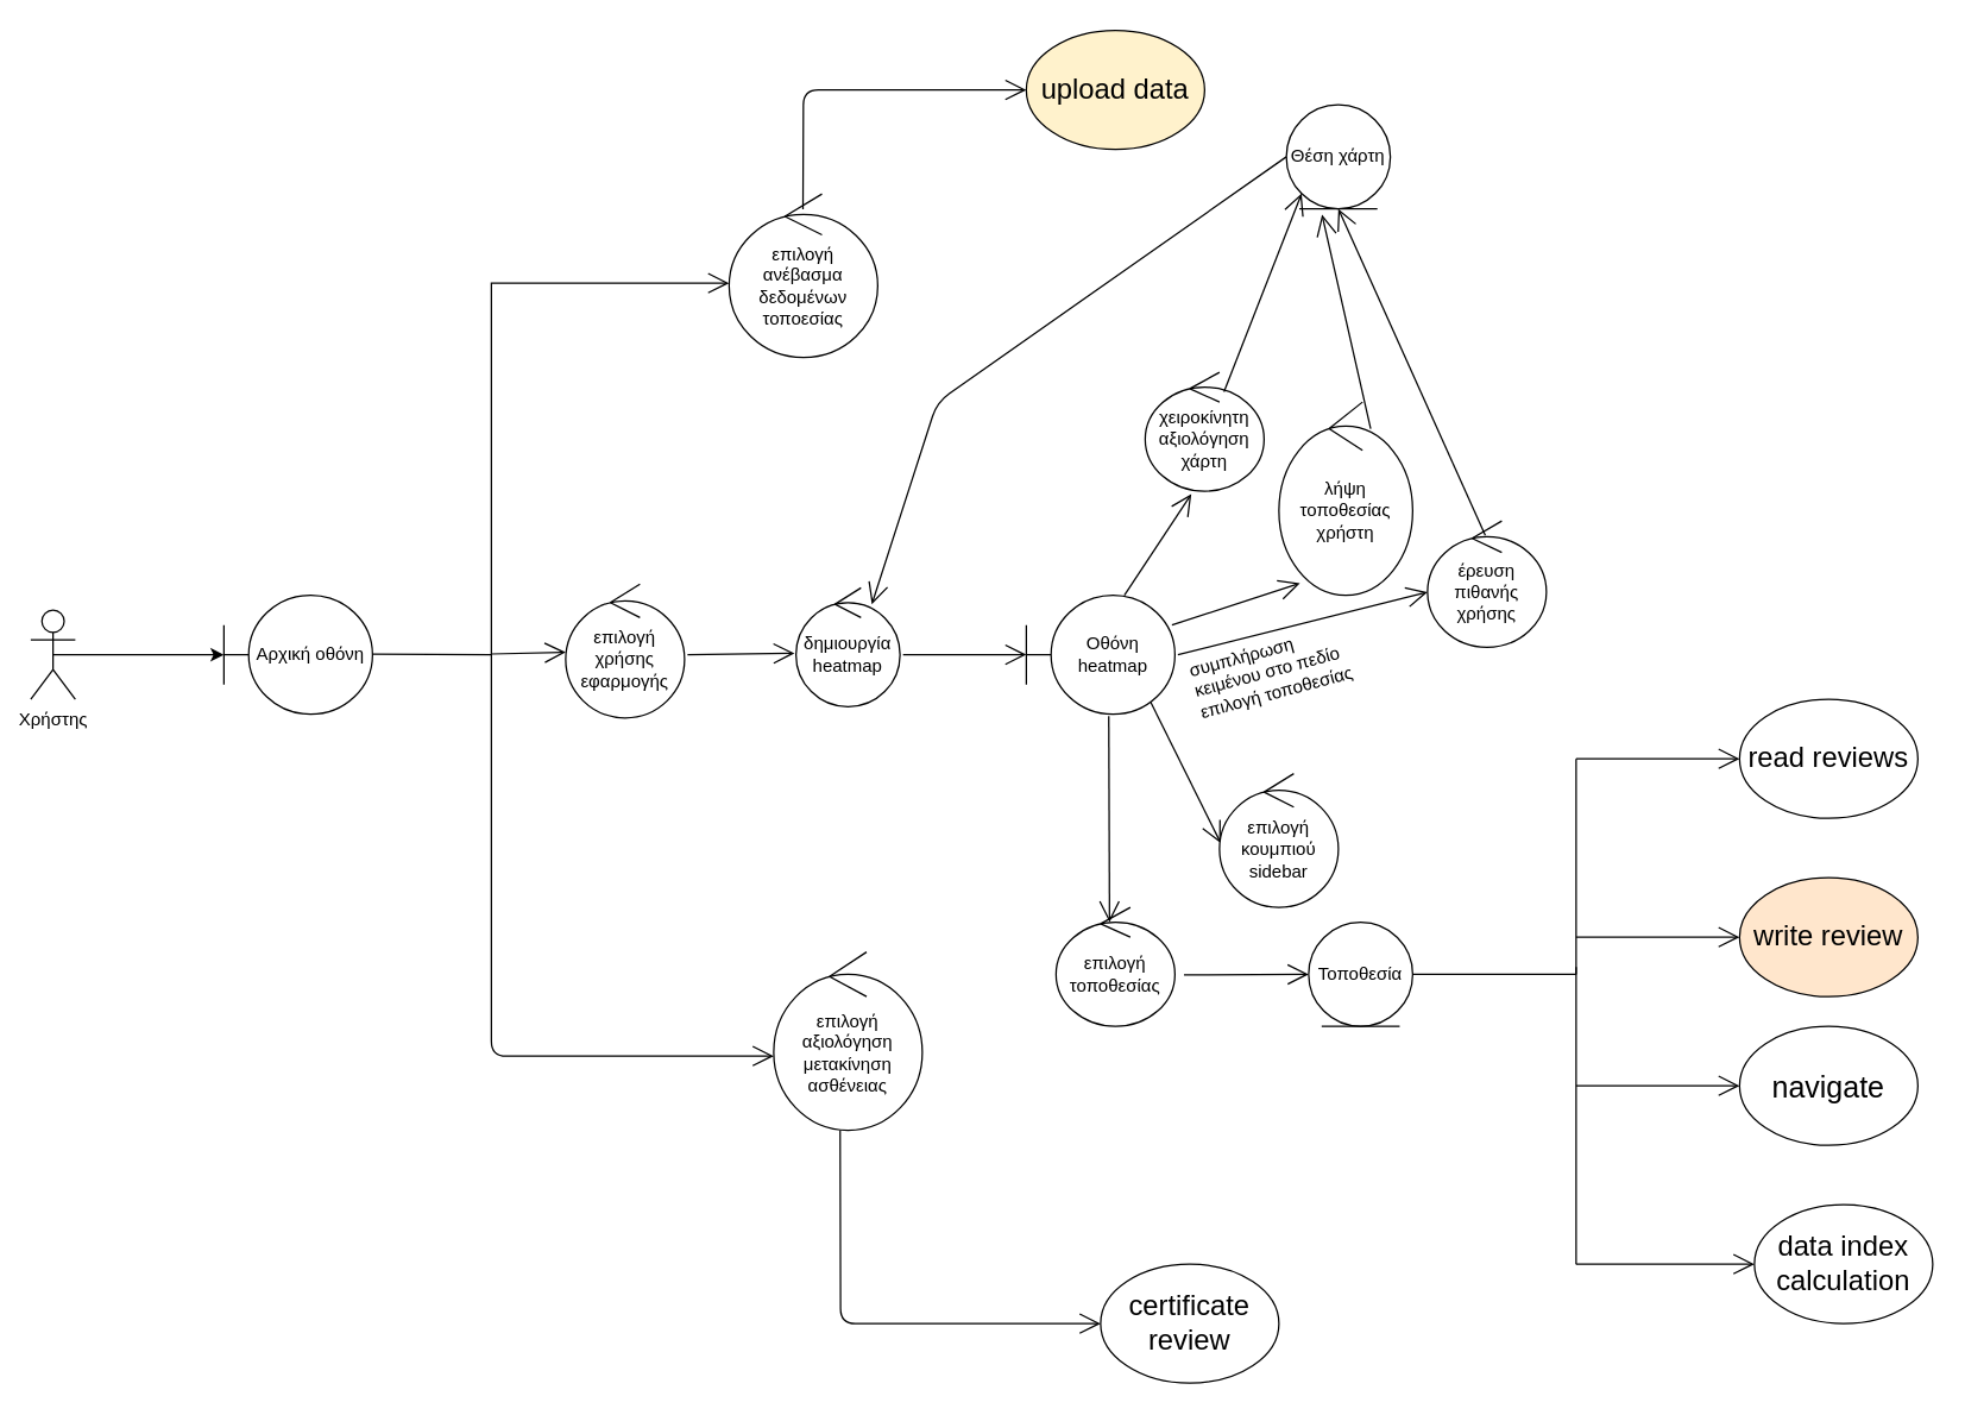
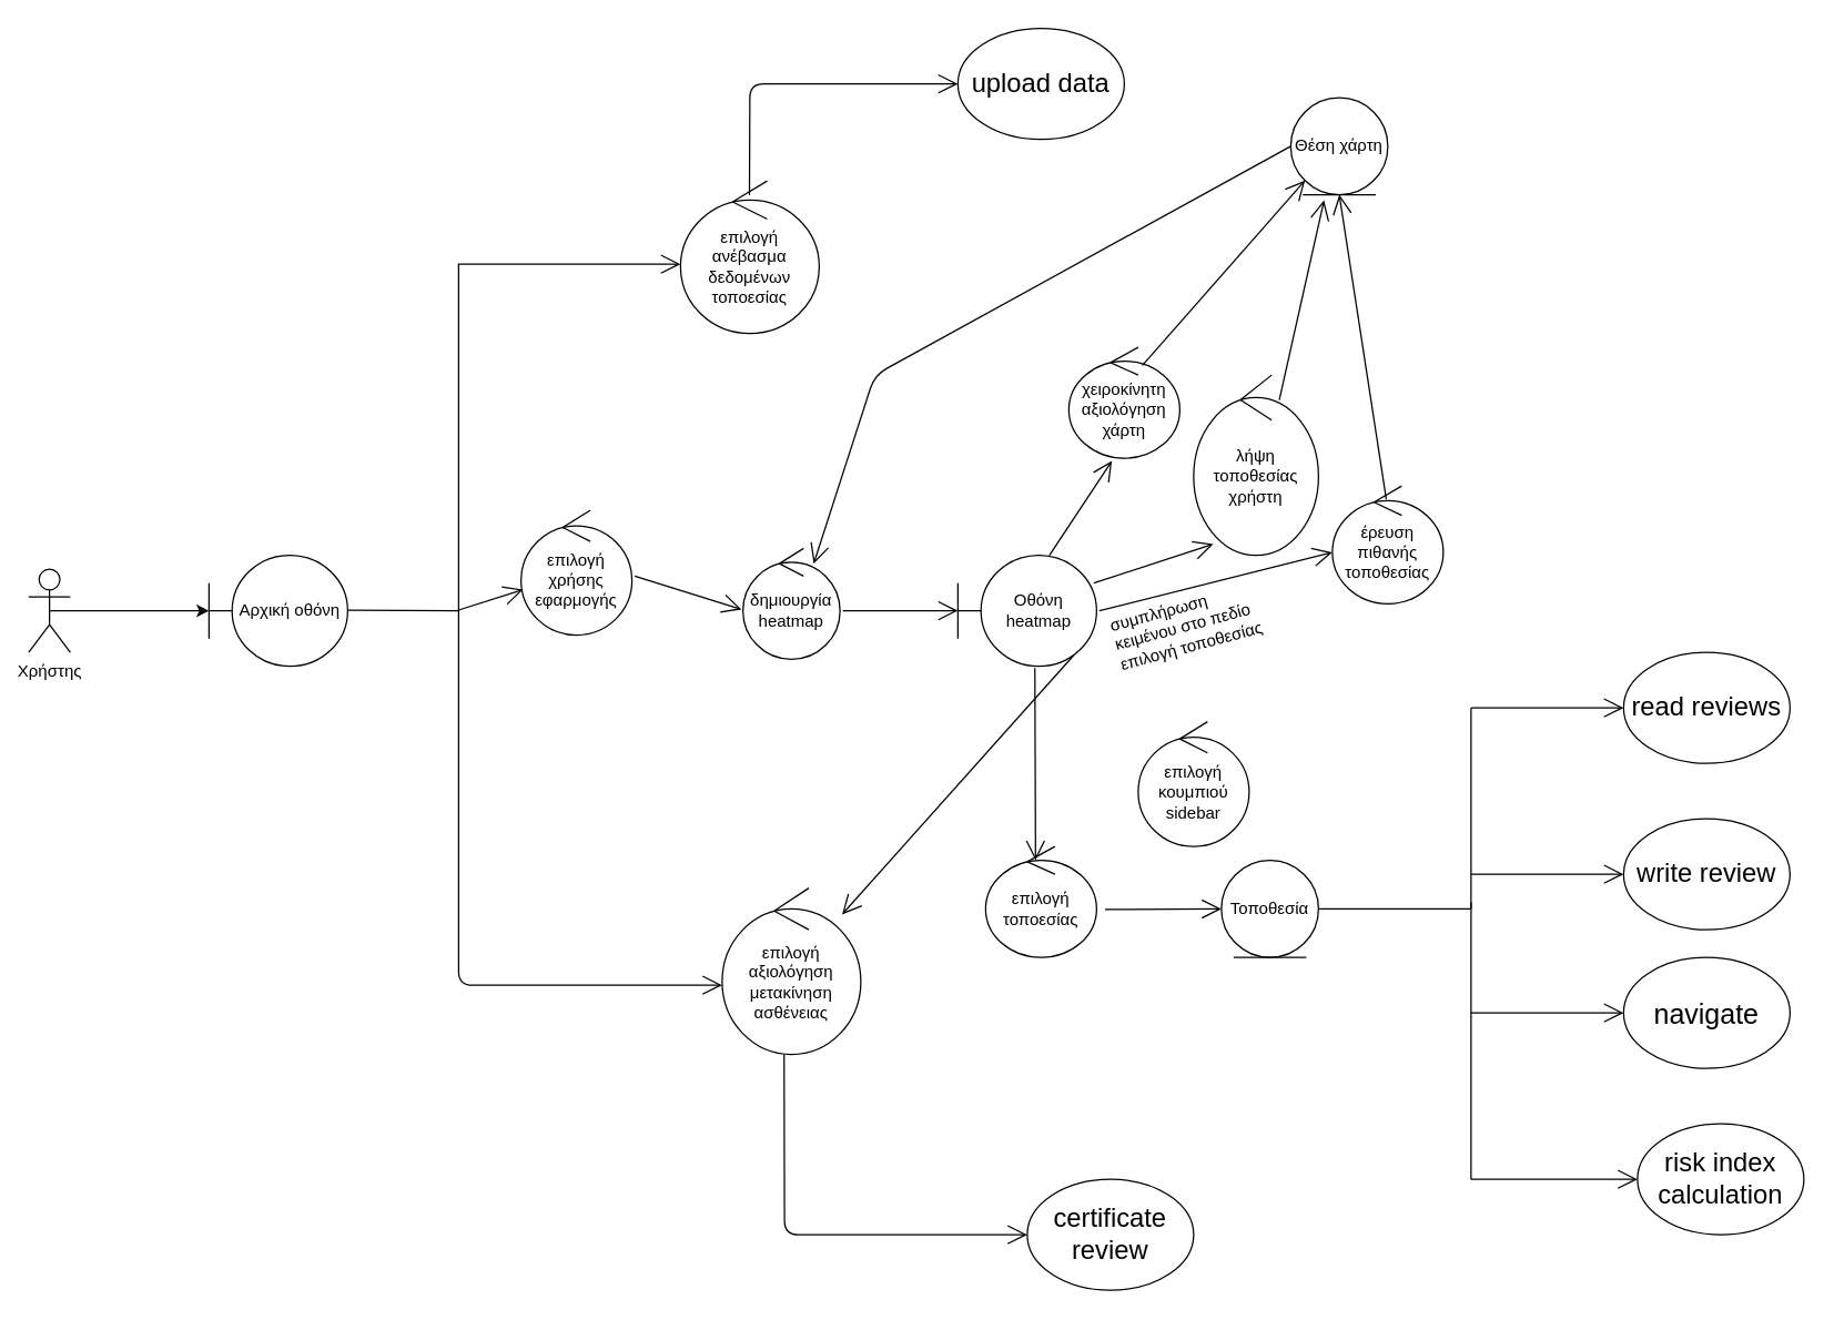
  <mxCell id="0" />
  <mxCell id="1" parent="0" />
  <mxCell id="2" style="edgeStyle=orthogonalEdgeStyle;rounded=0;orthogonalLoop=1;jettySize=auto;html=1;exitX=0.5;exitY=0.5;exitDx=0;exitDy=0;exitPerimeter=0;" parent="1" source="3" edge="1"><mxGeometry relative="1" as="geometry"><mxPoint x="150" y="440" as="targetPoint" /></mxGeometry></mxCell>
  <mxCell id="3" value="Χρήστης" style="shape=umlActor;verticalLabelPosition=bottom;verticalAlign=top;html=1;outlineConnect=0;" parent="1" vertex="1"><mxGeometry x="20" y="410" width="30" height="60" as="geometry" /></mxCell>
  <mxCell id="4" value="Αρχική οθόνη" style="shape=umlBoundary;whiteSpace=wrap;html=1;gradientColor=#ffffff;" parent="1" vertex="1"><mxGeometry x="150" y="400" width="100" height="80" as="geometry" /></mxCell>
  <mxCell id="5" value="" style="endArrow=open;endFill=1;endSize=12;html=1;rounded=0;" parent="1" edge="1"><mxGeometry width="160" relative="1" as="geometry"><mxPoint x="250" y="439.5" as="sourcePoint" /><mxPoint x="490" y="190" as="targetPoint" /><Array as="points"><mxPoint x="330" y="440" /><mxPoint x="330" y="190" /></Array></mxGeometry></mxCell>
  <mxCell id="6" value="επιλογή ανέβασμα δεδομένων τοποεσίας" style="ellipse;shape=umlControl;whiteSpace=wrap;html=1;gradientColor=#ffffff;" parent="1" vertex="1"><mxGeometry x="490" y="130" width="100" height="110" as="geometry" /></mxCell>
  <mxCell id="7" value="" style="endArrow=open;endFill=1;endSize=12;html=1;" parent="1" edge="1"><mxGeometry width="160" relative="1" as="geometry"><mxPoint x="330" y="440" as="sourcePoint" /><mxPoint x="520" y="710" as="targetPoint" /><Array as="points"><mxPoint x="330" y="710" /></Array></mxGeometry></mxCell>
  <mxCell id="8" value="επιλογή αξιολόγηση μετακίνηση ασθένειας" style="ellipse;shape=umlControl;whiteSpace=wrap;html=1;gradientColor=#ffffff;" parent="1" vertex="1"><mxGeometry x="520" y="640" width="100" height="120" as="geometry" /></mxCell>
  <mxCell id="9" value="" style="endArrow=open;endFill=1;endSize=12;html=1;startArrow=none;exitX=1.025;exitY=0.528;exitDx=0;exitDy=0;exitPerimeter=0;entryX=-0.014;entryY=0.55;entryDx=0;entryDy=0;entryPerimeter=0;" parent="1" edge="1" target="43" source="41"><mxGeometry width="160" relative="1" as="geometry"><mxPoint x="420" y="390" as="sourcePoint" /><mxPoint x="520" y="440" as="targetPoint" /></mxGeometry></mxCell>
  <mxCell id="10" value="" style="endArrow=open;endFill=1;endSize=12;html=1;exitX=1.029;exitY=0.563;exitDx=0;exitDy=0;exitPerimeter=0;" parent="1" edge="1" source="43"><mxGeometry width="160" relative="1" as="geometry"><mxPoint x="610" y="440" as="sourcePoint" /><mxPoint x="690" y="440" as="targetPoint" /></mxGeometry></mxCell>
  <mxCell id="11" value="Οθόνη heatmap" style="shape=umlBoundary;whiteSpace=wrap;html=1;gradientColor=#ffffff;" parent="1" vertex="1"><mxGeometry x="690" y="400" width="100" height="80" as="geometry" /></mxCell>
  <mxCell id="12" value="" style="endArrow=open;endFill=1;endSize=12;html=1;exitX=0.98;exitY=0.25;exitDx=0;exitDy=0;exitPerimeter=0;entryX=0.157;entryY=0.938;entryDx=0;entryDy=0;entryPerimeter=0;" parent="1" source="11" target="13" edge="1"><mxGeometry width="160" relative="1" as="geometry"><mxPoint x="670" y="340" as="sourcePoint" /><mxPoint x="748" y="270" as="targetPoint" /></mxGeometry></mxCell>
  <mxCell id="13" value="λήψη τοποθεσίας χρήστη" style="ellipse;shape=umlControl;whiteSpace=wrap;html=1;gradientColor=#ffffff;" parent="1" vertex="1"><mxGeometry x="860" y="270" width="90" height="130" as="geometry" /></mxCell>
  <mxCell id="14" value="" style="endArrow=open;endFill=1;endSize=12;html=1;exitX=0.686;exitY=0.138;exitDx=0;exitDy=0;exitPerimeter=0;entryX=0.343;entryY=1.057;entryDx=0;entryDy=0;entryPerimeter=0;" parent="1" source="13" target="15" edge="1"><mxGeometry width="160" relative="1" as="geometry"><mxPoint x="790" y="260" as="sourcePoint" /><mxPoint x="890" y="210" as="targetPoint" /></mxGeometry></mxCell>
- <mxCell id="15" value="Θέση χάρτη" style="ellipse;shape=umlEntity;whiteSpace=wrap;html=1;gradientColor=#ffffff;" parent="1" vertex="1"><mxGeometry x="865" y="70" width="70" height="70" as="geometry" /></mxCell>
- <mxCell id="16" value="έρευση πιθανής χρήσης" style="ellipse;shape=umlControl;whiteSpace=wrap;html=1;gradientColor=#ffffff;" parent="1" vertex="1"><mxGeometry x="960" y="350" width="80" height="85" as="geometry" /></mxCell>
+ <mxCell id="15" value="Θέση χάρτη" style="ellipse;shape=umlEntity;whiteSpace=wrap;html=1;gradientColor=#ffffff;" parent="1" vertex="1"><mxGeometry x="930" width="70" height="70" as="geometry" y="70" /></mxCell>
+ <mxCell id="16" value="έρευση πιθανής τοποθεσίας" style="ellipse;shape=umlControl;whiteSpace=wrap;html=1;gradientColor=#ffffff;" parent="1" vertex="1"><mxGeometry x="960" y="350" width="80" height="85" as="geometry" /></mxCell>
  <mxCell id="17" value="" style="endArrow=open;endFill=0;html=1;exitX=1.02;exitY=0.5;exitDx=0;exitDy=0;exitPerimeter=0;startArrow=none;startFill=0;entryX=0;entryY=0.563;entryDx=0;entryDy=0;entryPerimeter=0;endSize=12;" parent="1" source="11" target="16" edge="1"><mxGeometry width="160" relative="1" as="geometry"><mxPoint x="792" y="440" as="sourcePoint" /><mxPoint x="870" y="436" as="targetPoint" /></mxGeometry></mxCell>
  <mxCell id="18" value="" style="endArrow=open;endFill=1;endSize=12;html=1;exitX=0.486;exitY=0.113;exitDx=0;exitDy=0;exitPerimeter=0;entryX=0.5;entryY=1;entryDx=0;entryDy=0;" parent="1" source="16" target="15" edge="1"><mxGeometry width="160" relative="1" as="geometry"><mxPoint x="670" y="400" as="sourcePoint" /><mxPoint x="830" y="400" as="targetPoint" /></mxGeometry></mxCell>
  <mxCell id="19" value="" style="endArrow=open;endFill=1;endSize=12;html=1;exitX=0.555;exitY=1.016;exitDx=0;exitDy=0;exitPerimeter=0;" parent="1" source="11" edge="1"><mxGeometry width="160" relative="1" as="geometry"><mxPoint x="700" y="500" as="sourcePoint" /><mxPoint x="746" y="620" as="targetPoint" /></mxGeometry></mxCell>
- <mxCell id="20" value="επιλογή τοποθεσίας" style="ellipse;shape=umlControl;whiteSpace=wrap;html=1;gradientColor=#ffffff;" parent="1" vertex="1"><mxGeometry x="710" y="610" width="80" height="80" as="geometry" /></mxCell>
+ <mxCell id="20" value="επιλογή τοποεσίας" style="ellipse;shape=umlControl;whiteSpace=wrap;html=1;gradientColor=#ffffff;" parent="1" vertex="1"><mxGeometry x="710" y="610" width="80" height="80" as="geometry" /></mxCell>
  <mxCell id="21" value="" style="endArrow=open;endFill=1;endSize=12;html=1;exitX=1.076;exitY=0.568;exitDx=0;exitDy=0;exitPerimeter=0;" parent="1" source="20" edge="1"><mxGeometry width="160" relative="1" as="geometry"><mxPoint x="840" y="620" as="sourcePoint" /><mxPoint x="880" y="655" as="targetPoint" /></mxGeometry></mxCell>
  <mxCell id="22" value="Τοποθεσία" style="ellipse;shape=umlEntity;whiteSpace=wrap;html=1;gradientColor=#ffffff;" parent="1" vertex="1"><mxGeometry x="880" y="620" width="70" height="70" as="geometry" /></mxCell>
  <mxCell id="23" value="" style="endArrow=none;endFill=0;endSize=12;html=1;exitX=1;exitY=0.5;exitDx=0;exitDy=0;" parent="1" source="22" edge="1"><mxGeometry width="160" relative="1" as="geometry"><mxPoint x="930" y="640" as="sourcePoint" /><mxPoint x="1060" y="655" as="targetPoint" /></mxGeometry></mxCell>
  <mxCell id="24" value="" style="endArrow=none;endFill=0;endSize=12;html=1;" parent="1" edge="1"><mxGeometry width="160" relative="1" as="geometry"><mxPoint x="1060" y="655" as="sourcePoint" /><mxPoint x="1060" y="510" as="targetPoint" /></mxGeometry></mxCell>
  <mxCell id="25" value="" style="endArrow=open;endFill=1;endSize=12;html=1;" parent="1" edge="1"><mxGeometry width="160" relative="1" as="geometry"><mxPoint x="1060" y="510" as="sourcePoint" /><mxPoint x="1170" y="510" as="targetPoint" /></mxGeometry></mxCell>
  <mxCell id="26" value="" style="endArrow=open;endFill=1;endSize=12;html=1;" parent="1" edge="1"><mxGeometry width="160" relative="1" as="geometry"><mxPoint x="1060" y="630" as="sourcePoint" /><mxPoint x="1170" y="630" as="targetPoint" /></mxGeometry></mxCell>
  <mxCell id="27" value="" style="endArrow=none;endFill=0;endSize=12;html=1;" parent="1" edge="1"><mxGeometry width="160" relative="1" as="geometry"><mxPoint x="1060" y="650" as="sourcePoint" /><mxPoint x="1060" y="850" as="targetPoint" /></mxGeometry></mxCell>
  <mxCell id="28" value="" style="endArrow=open;endFill=1;endSize=12;html=1;" parent="1" edge="1"><mxGeometry width="160" relative="1" as="geometry"><mxPoint x="1060" y="730" as="sourcePoint" /><mxPoint x="1170" y="730" as="targetPoint" /></mxGeometry></mxCell>
  <mxCell id="29" value="" style="endArrow=open;endFill=1;endSize=12;html=1;" parent="1" edge="1"><mxGeometry width="160" relative="1" as="geometry"><mxPoint x="1060" y="850" as="sourcePoint" /><mxPoint x="1180" y="850" as="targetPoint" /></mxGeometry></mxCell>
  <mxCell id="30" value="συμπλήρωση κειμένου στο πεδίο επιλογή τοποθεσίας" style="text;html=1;strokeColor=none;fillColor=none;align=left;verticalAlign=middle;whiteSpace=wrap;rounded=0;rotation=-15;" parent="1" vertex="1"><mxGeometry x="800" y="425" width="120" height="50" as="geometry" /></mxCell>
- <mxCell id="31" value="" style="endArrow=open;endFill=1;endSize=12;html=1;exitX=0.837;exitY=0.899;exitDx=0;exitDy=0;exitPerimeter=0;entryX=0.01;entryY=0.518;entryDx=0;entryDy=0;entryPerimeter=0;" parent="1" source="11" target="32" edge="1"><mxGeometry width="160" relative="1" as="geometry"><mxPoint x="730" y="570" as="sourcePoint" /><mxPoint x="800" y="540" as="targetPoint" /></mxGeometry></mxCell>
+ <mxCell id="31" value="" style="endArrow=open;endFill=1;endSize=12;html=1;exitX=0.837;exitY=0.899;exitDx=0;exitDy=0;exitPerimeter=0;" parent="1" source="11" target="8" edge="1"><mxGeometry width="160" relative="1" as="geometry"><mxPoint x="730" y="570" as="sourcePoint" /><mxPoint x="800" y="540" as="targetPoint" /></mxGeometry></mxCell>
  <mxCell id="32" value="επιλογή κουμπιού sidebar" style="ellipse;shape=umlControl;whiteSpace=wrap;html=1;gradientColor=#ffffff;" parent="1" vertex="1"><mxGeometry x="820" y="520" width="80" height="90" as="geometry" /></mxCell>
  <mxCell id="33" value="&lt;font style=&quot;font-size: 19px&quot;&gt;read reviews&lt;/font&gt;" style="ellipse;whiteSpace=wrap;html=1;" parent="1" vertex="1"><mxGeometry x="1170" y="470" width="120" height="80" as="geometry" /></mxCell>
- <mxCell id="34" value="&lt;font style=&quot;font-size: 19px&quot;&gt;write review&lt;/font&gt;" style="ellipse;whiteSpace=wrap;html=1;fillColor=#ffe6cc;" parent="1" vertex="1"><mxGeometry x="1170" y="590" width="120" height="80" as="geometry" /></mxCell>
+ <mxCell id="34" value="&lt;font style=&quot;font-size: 19px&quot;&gt;write review&lt;/font&gt;" style="ellipse;whiteSpace=wrap;html=1;" parent="1" vertex="1"><mxGeometry x="1170" y="590" width="120" height="80" as="geometry" /></mxCell>
  <mxCell id="35" value="&lt;font style=&quot;font-size: 20px&quot;&gt;navigate&lt;/font&gt;" style="ellipse;whiteSpace=wrap;html=1;" parent="1" vertex="1"><mxGeometry x="1170" y="690" width="120" height="80" as="geometry" /></mxCell>
- <mxCell id="36" value="&lt;font style=&quot;font-size: 19px&quot;&gt;data index calculation&lt;/font&gt;" style="ellipse;whiteSpace=wrap;html=1;" parent="1" vertex="1"><mxGeometry x="1180" y="810" width="120" height="80" as="geometry" /></mxCell>
+ <mxCell id="36" value="&lt;font style=&quot;font-size: 19px&quot;&gt;risk index calculation&lt;/font&gt;" style="ellipse;whiteSpace=wrap;html=1;" parent="1" vertex="1"><mxGeometry x="1180" y="810" width="120" height="80" as="geometry" /></mxCell>
  <mxCell id="37" value="" style="endArrow=open;endFill=1;endSize=12;html=1;exitX=0.497;exitY=0.094;exitDx=0;exitDy=0;exitPerimeter=0;" parent="1" source="6" edge="1"><mxGeometry width="160" relative="1" as="geometry"><mxPoint x="570" y="280" as="sourcePoint" /><mxPoint x="690" y="60" as="targetPoint" /><Array as="points"><mxPoint x="540" y="60" /></Array></mxGeometry></mxCell>
- <mxCell id="38" value="&lt;font style=&quot;font-size: 19px&quot;&gt;upload data&lt;/font&gt;" style="ellipse;whiteSpace=wrap;html=1;fillColor=#fff2cc;" parent="1" vertex="1"><mxGeometry x="690" y="20" width="120" height="80" as="geometry" /></mxCell>
+ <mxCell id="38" value="&lt;font style=&quot;font-size: 19px&quot;&gt;upload data&lt;/font&gt;" style="ellipse;whiteSpace=wrap;html=1;" parent="1" vertex="1"><mxGeometry x="690" y="20" width="120" height="80" as="geometry" /></mxCell>
  <mxCell id="39" value="" style="endArrow=open;endFill=1;endSize=12;html=1;exitX=0.447;exitY=1;exitDx=0;exitDy=0;exitPerimeter=0;" parent="1" source="8" edge="1"><mxGeometry width="160" relative="1" as="geometry"><mxPoint x="570" y="830" as="sourcePoint" /><mxPoint x="740" y="890" as="targetPoint" /><Array as="points"><mxPoint x="565" y="890" /></Array></mxGeometry></mxCell>
  <mxCell id="40" value="&lt;font style=&quot;font-size: 19px&quot;&gt;certificate review&lt;/font&gt;" style="ellipse;whiteSpace=wrap;html=1;" parent="1" vertex="1"><mxGeometry x="740" y="850" width="120" height="80" as="geometry" /></mxCell>
- <mxCell id="41" value="επιλογή χρήσης εφαρμογής" style="ellipse;shape=umlControl;whiteSpace=wrap;html=1;gradientColor=#ffffff;" parent="1" vertex="1"><mxGeometry x="380" y="392.5" width="80" height="90" as="geometry" /></mxCell>
+ <mxCell id="41" value="επιλογή χρήσης εφαρμογής" style="ellipse;shape=umlControl;whiteSpace=wrap;html=1;gradientColor=#ffffff;" parent="1" vertex="1"><mxGeometry x="375" y="367.5" width="80" height="90" as="geometry" /></mxCell>
  <mxCell id="42" value="" style="endArrow=open;endFill=0;endSize=12;html=1;" edge="1" parent="1" target="41"><mxGeometry width="160" relative="1" as="geometry"><mxPoint x="330" y="439.5" as="sourcePoint" /><mxPoint x="490" y="440" as="targetPoint" /></mxGeometry></mxCell>
  <mxCell id="43" value="δημιουργία heatmap" style="ellipse;shape=umlControl;whiteSpace=wrap;html=1;" vertex="1" parent="1"><mxGeometry x="535" y="395" width="70" height="80" as="geometry" /></mxCell>
  <mxCell id="44" value="" style="endArrow=open;endFill=1;endSize=12;html=1;exitX=0.66;exitY=0;exitDx=0;exitDy=0;exitPerimeter=0;entryX=0.388;entryY=1.025;entryDx=0;entryDy=0;entryPerimeter=0;" edge="1" parent="1" source="11" target="45"><mxGeometry width="160" relative="1" as="geometry"><mxPoint x="690" y="320" as="sourcePoint" /><mxPoint x="780" y="330" as="targetPoint" /></mxGeometry></mxCell>
  <mxCell id="45" value="χειροκίνητη αξιολόγηση χάρτη" style="ellipse;shape=umlControl;whiteSpace=wrap;html=1;" vertex="1" parent="1"><mxGeometry x="770" y="250" width="80" height="80" as="geometry" /></mxCell>
  <mxCell id="46" value="" style="endArrow=open;endFill=1;endSize=12;html=1;exitX=0.663;exitY=0.163;exitDx=0;exitDy=0;exitPerimeter=0;entryX=0;entryY=1;entryDx=0;entryDy=0;" edge="1" parent="1" source="45" target="15"><mxGeometry width="160" relative="1" as="geometry"><mxPoint x="690" y="320" as="sourcePoint" /><mxPoint x="850" y="320" as="targetPoint" /></mxGeometry></mxCell>
  <mxCell id="47" value="" style="endArrow=open;endFill=1;endSize=12;html=1;exitX=0;exitY=0.5;exitDx=0;exitDy=0;entryX=0.729;entryY=0.138;entryDx=0;entryDy=0;entryPerimeter=0;" edge="1" parent="1" source="15" target="43"><mxGeometry width="160" relative="1" as="geometry"><mxPoint x="690" y="260" as="sourcePoint" /><mxPoint x="670" y="240" as="targetPoint" /><Array as="points"><mxPoint x="630" y="270" /></Array></mxGeometry></mxCell>
